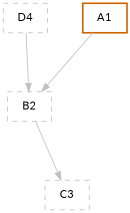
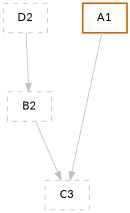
  digraph {
    fontname=Lato
    mindist=1.0
    nodesep=0.6
    rankdir=TB
    ranksep=1.0
    root=Demo
    node [color=gray cpu=0 fillcolor=white flags="0x0000000a" fontname=Lato shape=rectangle style="dashed, filled" type=qbuf]
    edge [color=gray fontname=Lato type=meta]
    A1 [beamproc=beamA bpentry=false bpexit=false color=darkorange3 flags="0x00302007" patentry=true patexit=false pattern=patternA penwidth=2 qhi=true qil=false qlo=true style=filled tperiod=1000 type=block]
    B2 [flags="0x00008009" type=qinfo]
    C3
-   D4
-   A1 -> B2 [type=priohi]
+   D4 [label=D2]
+   A1 -> C3 [type=priohi]
    B2 -> C3
    D4 -> B2
  }
